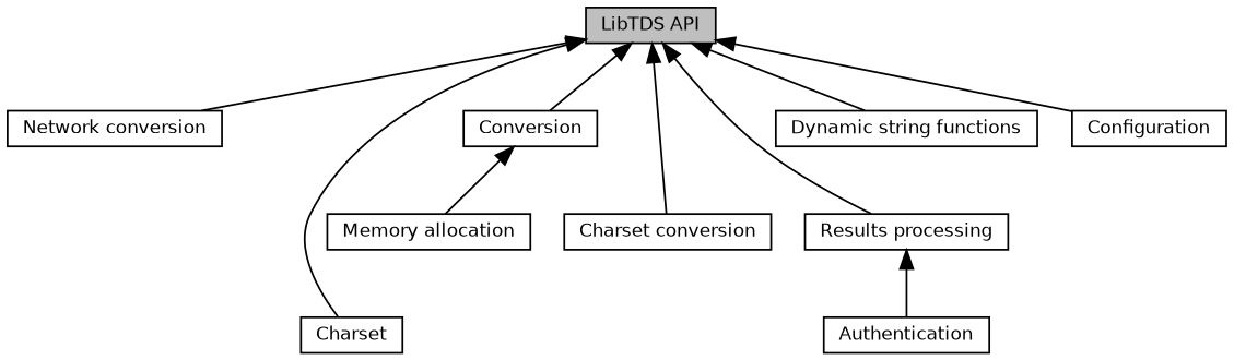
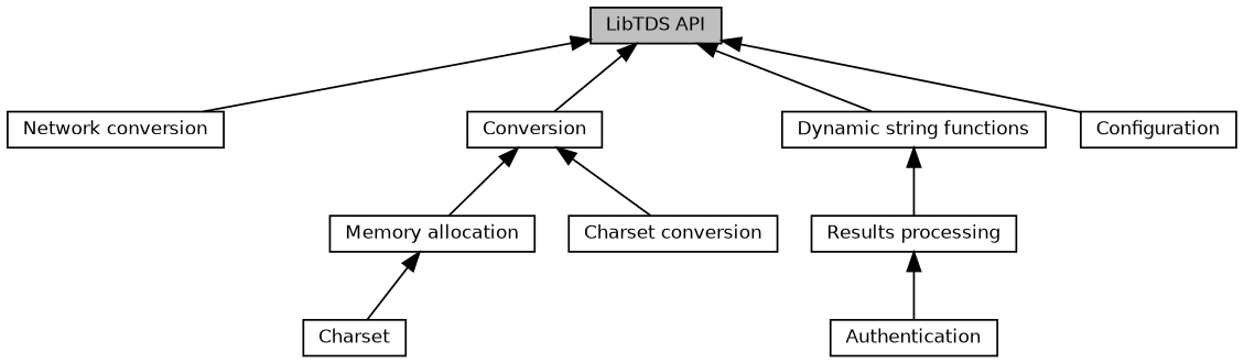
  digraph {
    rankdir=TB
    node [color=black fillcolor=white fontname=Helvetica fontsize=10 shape=box style=filled]
    edge [dir=back fontname=Helvetica fontsize=10 labelfontname=Helvetica labelfontsize=10 shape=plaintext style=solid]
    n1 [height=0.2 label="Network conversion" width=0.4]
    n2 [height=0.2 label=Charset width=0.4]
    n3 [height=0.2 label="Memory allocation" width=0.4]
    n4 [height=0.2 label=Authentication width=0.4]
    n5 [height=0.2 label="Dynamic string functions" width=0.4]
    n6 [height=0.2 label=Conversion width=0.4]
    n7 [height=0.2 label="Results processing" width=0.4]
    n8 [height=0.2 label=Configuration width=0.4]
    n9 [height=0.2 label="Charset conversion" width=0.4]
    n10 [fillcolor=grey75 fontcolor=black height=0.2 label="LibTDS API" width=0.4]
    n6 -> n3
    n7 -> n4
    n10 -> n1
-   n10 -> n2
+   n3 -> n2
    n10 -> n5
    n10 -> n6
-   n10 -> n7
+   n5 -> n7
    n10 -> n8
-   n10 -> n9
+   n6 -> n9
  }
